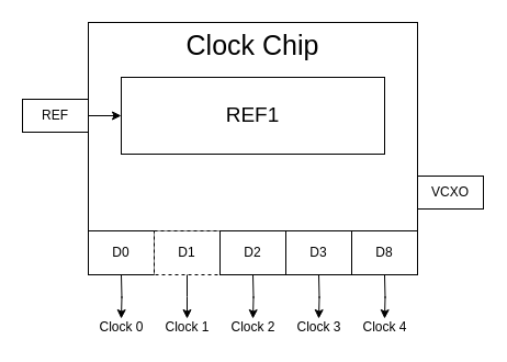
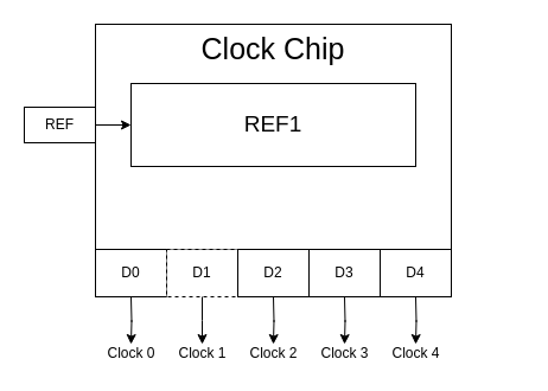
  <mxCell id="0" />
  <mxCell id="1" parent="0" />
  <mxCell id="2" value="&lt;font style=&quot;font-size: 25px&quot;&gt;Clock Chip&lt;br&gt;&lt;br&gt;&lt;br&gt;&lt;br&gt;&lt;br&gt;&lt;br&gt;&lt;/font&gt;" style="rounded=0;whiteSpace=wrap;html=1;" vertex="1" parent="1"><mxGeometry x="80" y="20" width="300" height="190" as="geometry" /></mxCell>
- <mxCell id="3" value="VCXO" style="rounded=0;whiteSpace=wrap;html=1;" vertex="1" parent="1"><mxGeometry x="380" y="160" width="60" height="30" as="geometry" /></mxCell>
  <mxCell id="4" value="D0" style="rounded=0;whiteSpace=wrap;html=1;" vertex="1" parent="1"><mxGeometry x="80" y="210" width="60" height="40" as="geometry" /></mxCell>
  <mxCell id="5" value="D1" style="rounded=0;whiteSpace=wrap;html=1;dashed=1;" vertex="1" parent="1"><mxGeometry x="140" y="210" width="60" height="40" as="geometry" /></mxCell>
  <mxCell id="6" value="D2" style="rounded=0;whiteSpace=wrap;html=1;" vertex="1" parent="1"><mxGeometry x="200" y="210" width="60" height="40" as="geometry" /></mxCell>
  <mxCell id="7" value="D3" style="rounded=0;whiteSpace=wrap;html=1;" vertex="1" parent="1"><mxGeometry x="260" y="210" width="60" height="40" as="geometry" /></mxCell>
- <mxCell id="8" value="D8" style="rounded=0;whiteSpace=wrap;html=1;" vertex="1" parent="1"><mxGeometry x="320" y="210" width="60" height="40" as="geometry" /></mxCell>
+ <mxCell id="8" value="D4" style="rounded=0;whiteSpace=wrap;html=1;" vertex="1" parent="1"><mxGeometry x="320" y="210" width="60" height="40" as="geometry" /></mxCell>
  <mxCell id="9" value="REF1" style="rounded=0;whiteSpace=wrap;html=1;fontSize=19;" vertex="1" parent="1"><mxGeometry x="110" y="70" width="240" height="70" as="geometry" /></mxCell>
  <mxCell id="10" value="REF" style="rounded=0;whiteSpace=wrap;html=1;" vertex="1" parent="1"><mxGeometry x="20" y="90" width="60" height="30" as="geometry" /></mxCell>
  <mxCell id="11" style="edgeStyle=orthogonalEdgeStyle;rounded=0;orthogonalLoop=1;jettySize=auto;html=1;exitX=0.5;exitY=1;exitDx=0;exitDy=0;" edge="1" parent="1" source="5"><mxGeometry relative="1" as="geometry"><mxPoint x="170" y="290" as="targetPoint" /><mxPoint x="120" y="260" as="sourcePoint" /></mxGeometry></mxCell>
  <mxCell id="12" value="Clock 1" style="text;html=1;align=center;verticalAlign=middle;resizable=0;points=[];autosize=1;" vertex="1" parent="1"><mxGeometry x="140" y="288" width="60" height="20" as="geometry" /></mxCell>
  <mxCell id="13" style="edgeStyle=orthogonalEdgeStyle;rounded=0;orthogonalLoop=1;jettySize=auto;html=1;exitX=0.5;exitY=1;exitDx=0;exitDy=0;" edge="1" parent="1"><mxGeometry relative="1" as="geometry"><mxPoint x="230" y="290" as="targetPoint" /><mxPoint x="230" y="250" as="sourcePoint" /></mxGeometry></mxCell>
  <mxCell id="14" value="Clock 2" style="text;html=1;align=center;verticalAlign=middle;resizable=0;points=[];autosize=1;" vertex="1" parent="1"><mxGeometry x="200" y="288" width="60" height="20" as="geometry" /></mxCell>
  <mxCell id="15" style="edgeStyle=orthogonalEdgeStyle;rounded=0;orthogonalLoop=1;jettySize=auto;html=1;exitX=0.5;exitY=1;exitDx=0;exitDy=0;" edge="1" parent="1"><mxGeometry relative="1" as="geometry"><mxPoint x="290" y="290" as="targetPoint" /><mxPoint x="290" y="250" as="sourcePoint" /></mxGeometry></mxCell>
  <mxCell id="16" value="Clock 3" style="text;html=1;align=center;verticalAlign=middle;resizable=0;points=[];autosize=1;" vertex="1" parent="1"><mxGeometry x="260" y="288" width="60" height="20" as="geometry" /></mxCell>
  <mxCell id="17" style="edgeStyle=orthogonalEdgeStyle;rounded=0;orthogonalLoop=1;jettySize=auto;html=1;exitX=0.5;exitY=1;exitDx=0;exitDy=0;" edge="1" parent="1"><mxGeometry relative="1" as="geometry"><mxPoint x="350" y="290" as="targetPoint" /><mxPoint x="350" y="250" as="sourcePoint" /></mxGeometry></mxCell>
  <mxCell id="18" value="Clock 4" style="text;html=1;align=center;verticalAlign=middle;resizable=0;points=[];autosize=1;" vertex="1" parent="1"><mxGeometry x="320" y="288" width="60" height="20" as="geometry" /></mxCell>
  <mxCell id="19" style="edgeStyle=orthogonalEdgeStyle;rounded=0;orthogonalLoop=1;jettySize=auto;html=1;exitX=0.5;exitY=1;exitDx=0;exitDy=0;" edge="1" parent="1"><mxGeometry relative="1" as="geometry"><mxPoint x="110" y="290" as="targetPoint" /><mxPoint x="110" y="250" as="sourcePoint" /></mxGeometry></mxCell>
  <mxCell id="20" value="Clock 0" style="text;html=1;align=center;verticalAlign=middle;resizable=0;points=[];autosize=1;" vertex="1" parent="1"><mxGeometry x="80" y="288" width="60" height="20" as="geometry" /></mxCell>
  <mxCell id="21" value="" style="endArrow=classic;html=1;fontSize=19;exitX=1;exitY=0.5;exitDx=0;exitDy=0;" edge="1" parent="1" source="10"><mxGeometry width="50" height="50" relative="1" as="geometry"><mxPoint x="240" y="170" as="sourcePoint" /><mxPoint x="110" y="105" as="targetPoint" /></mxGeometry></mxCell>
